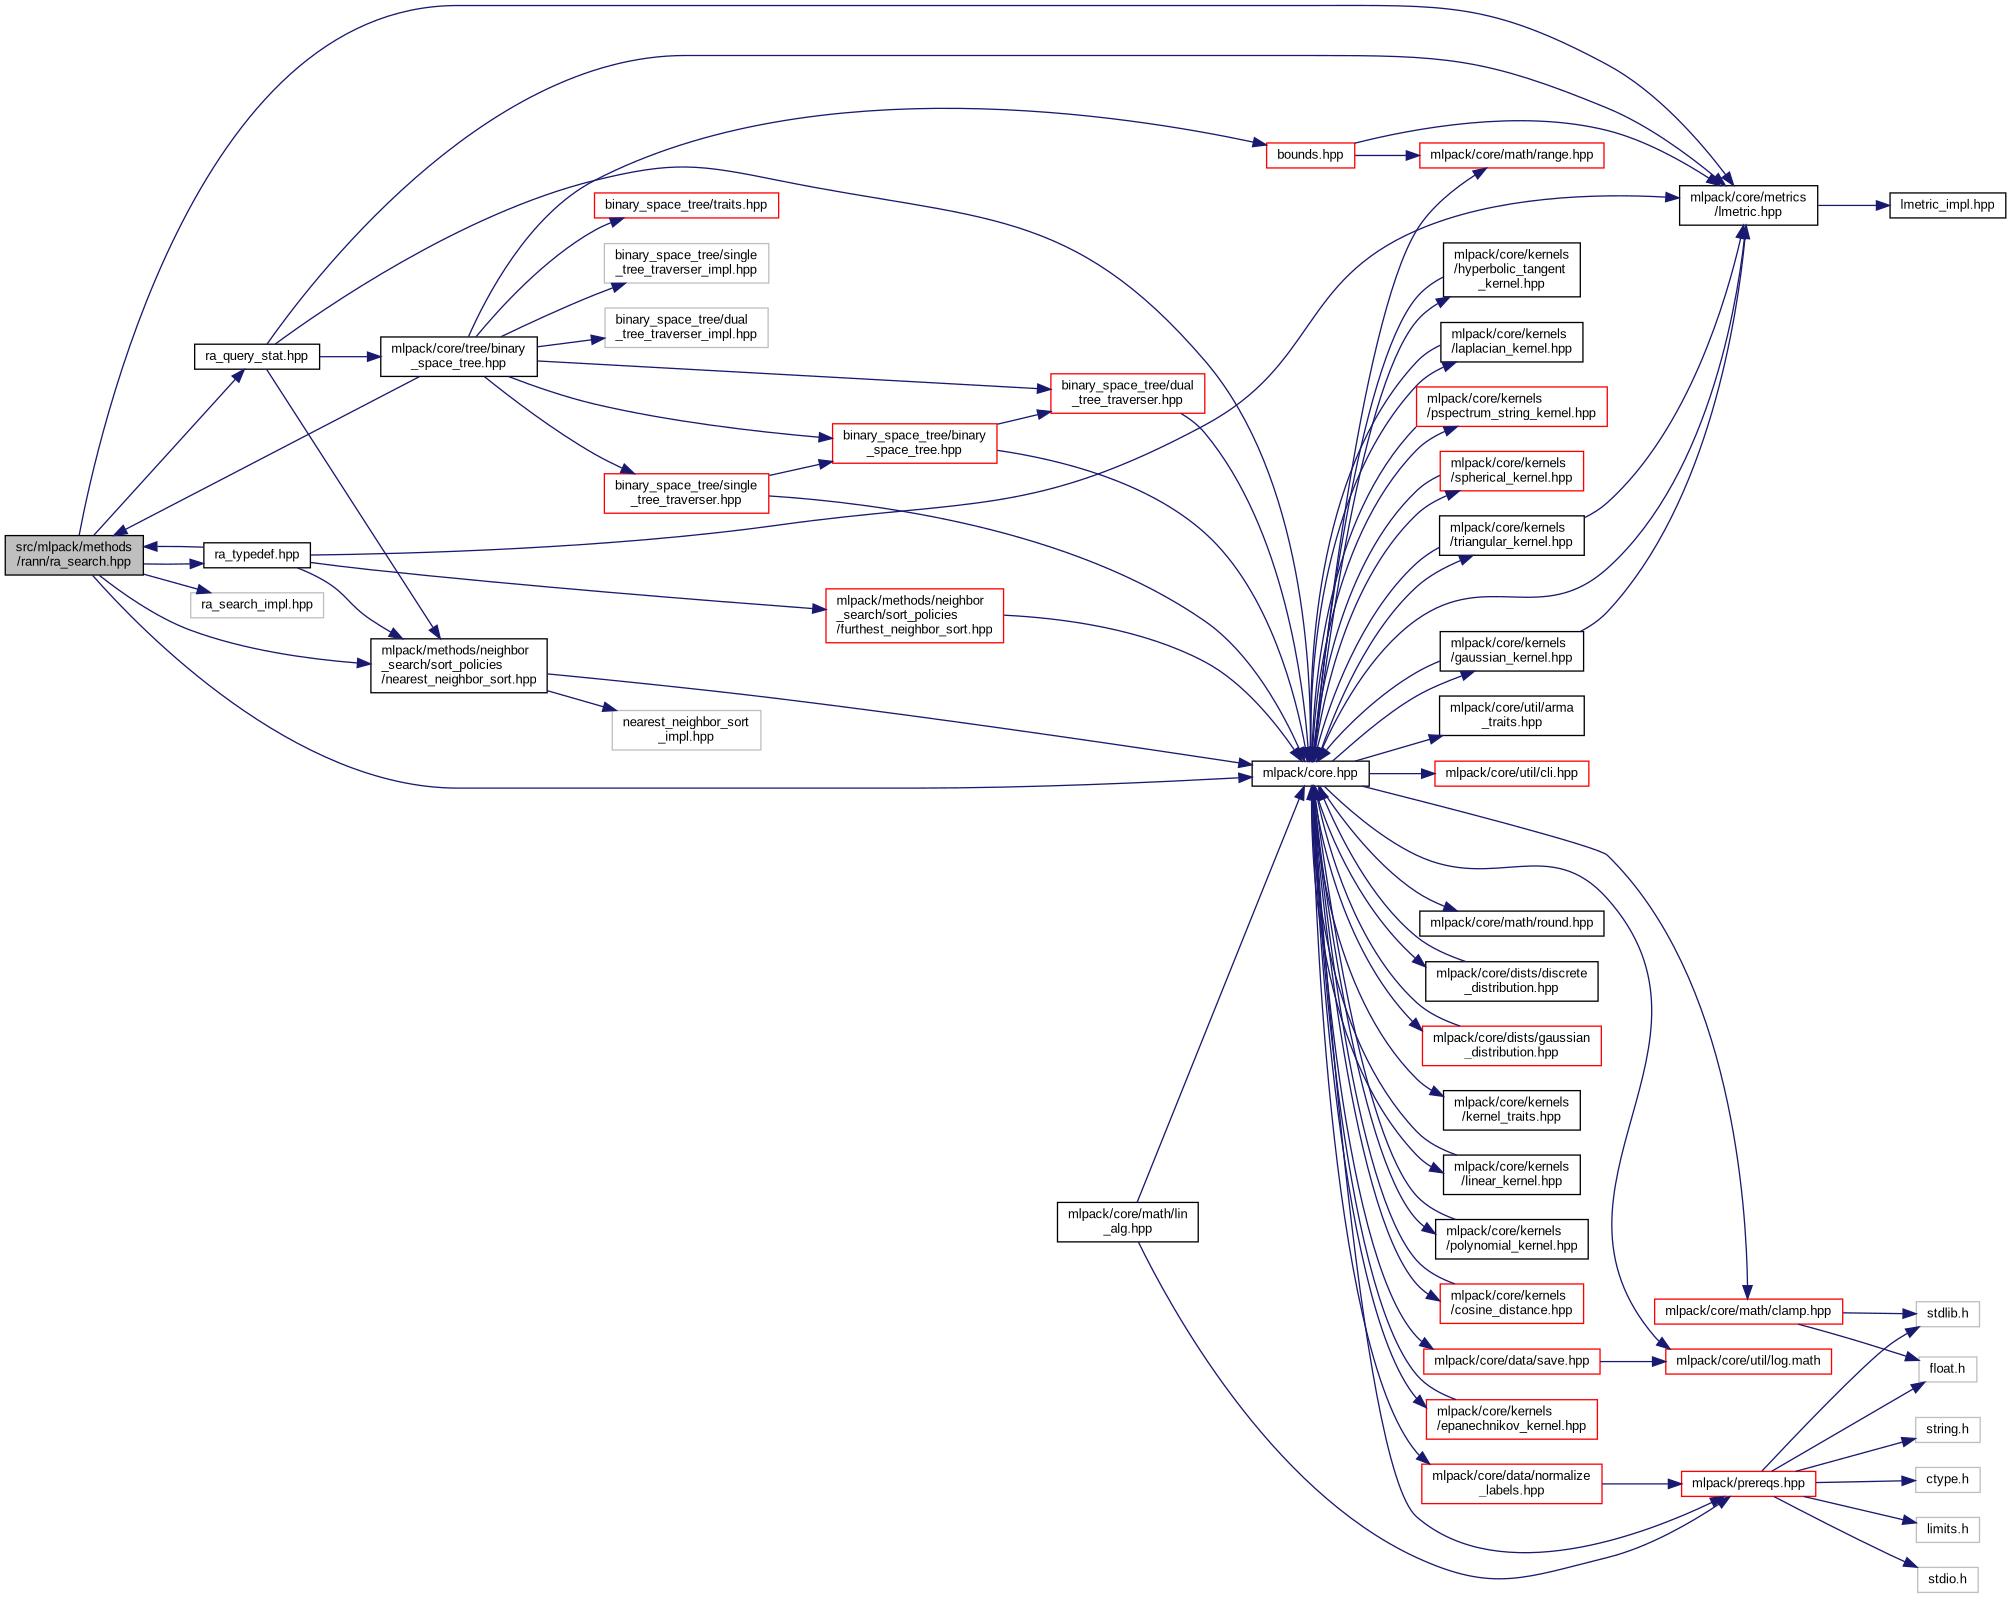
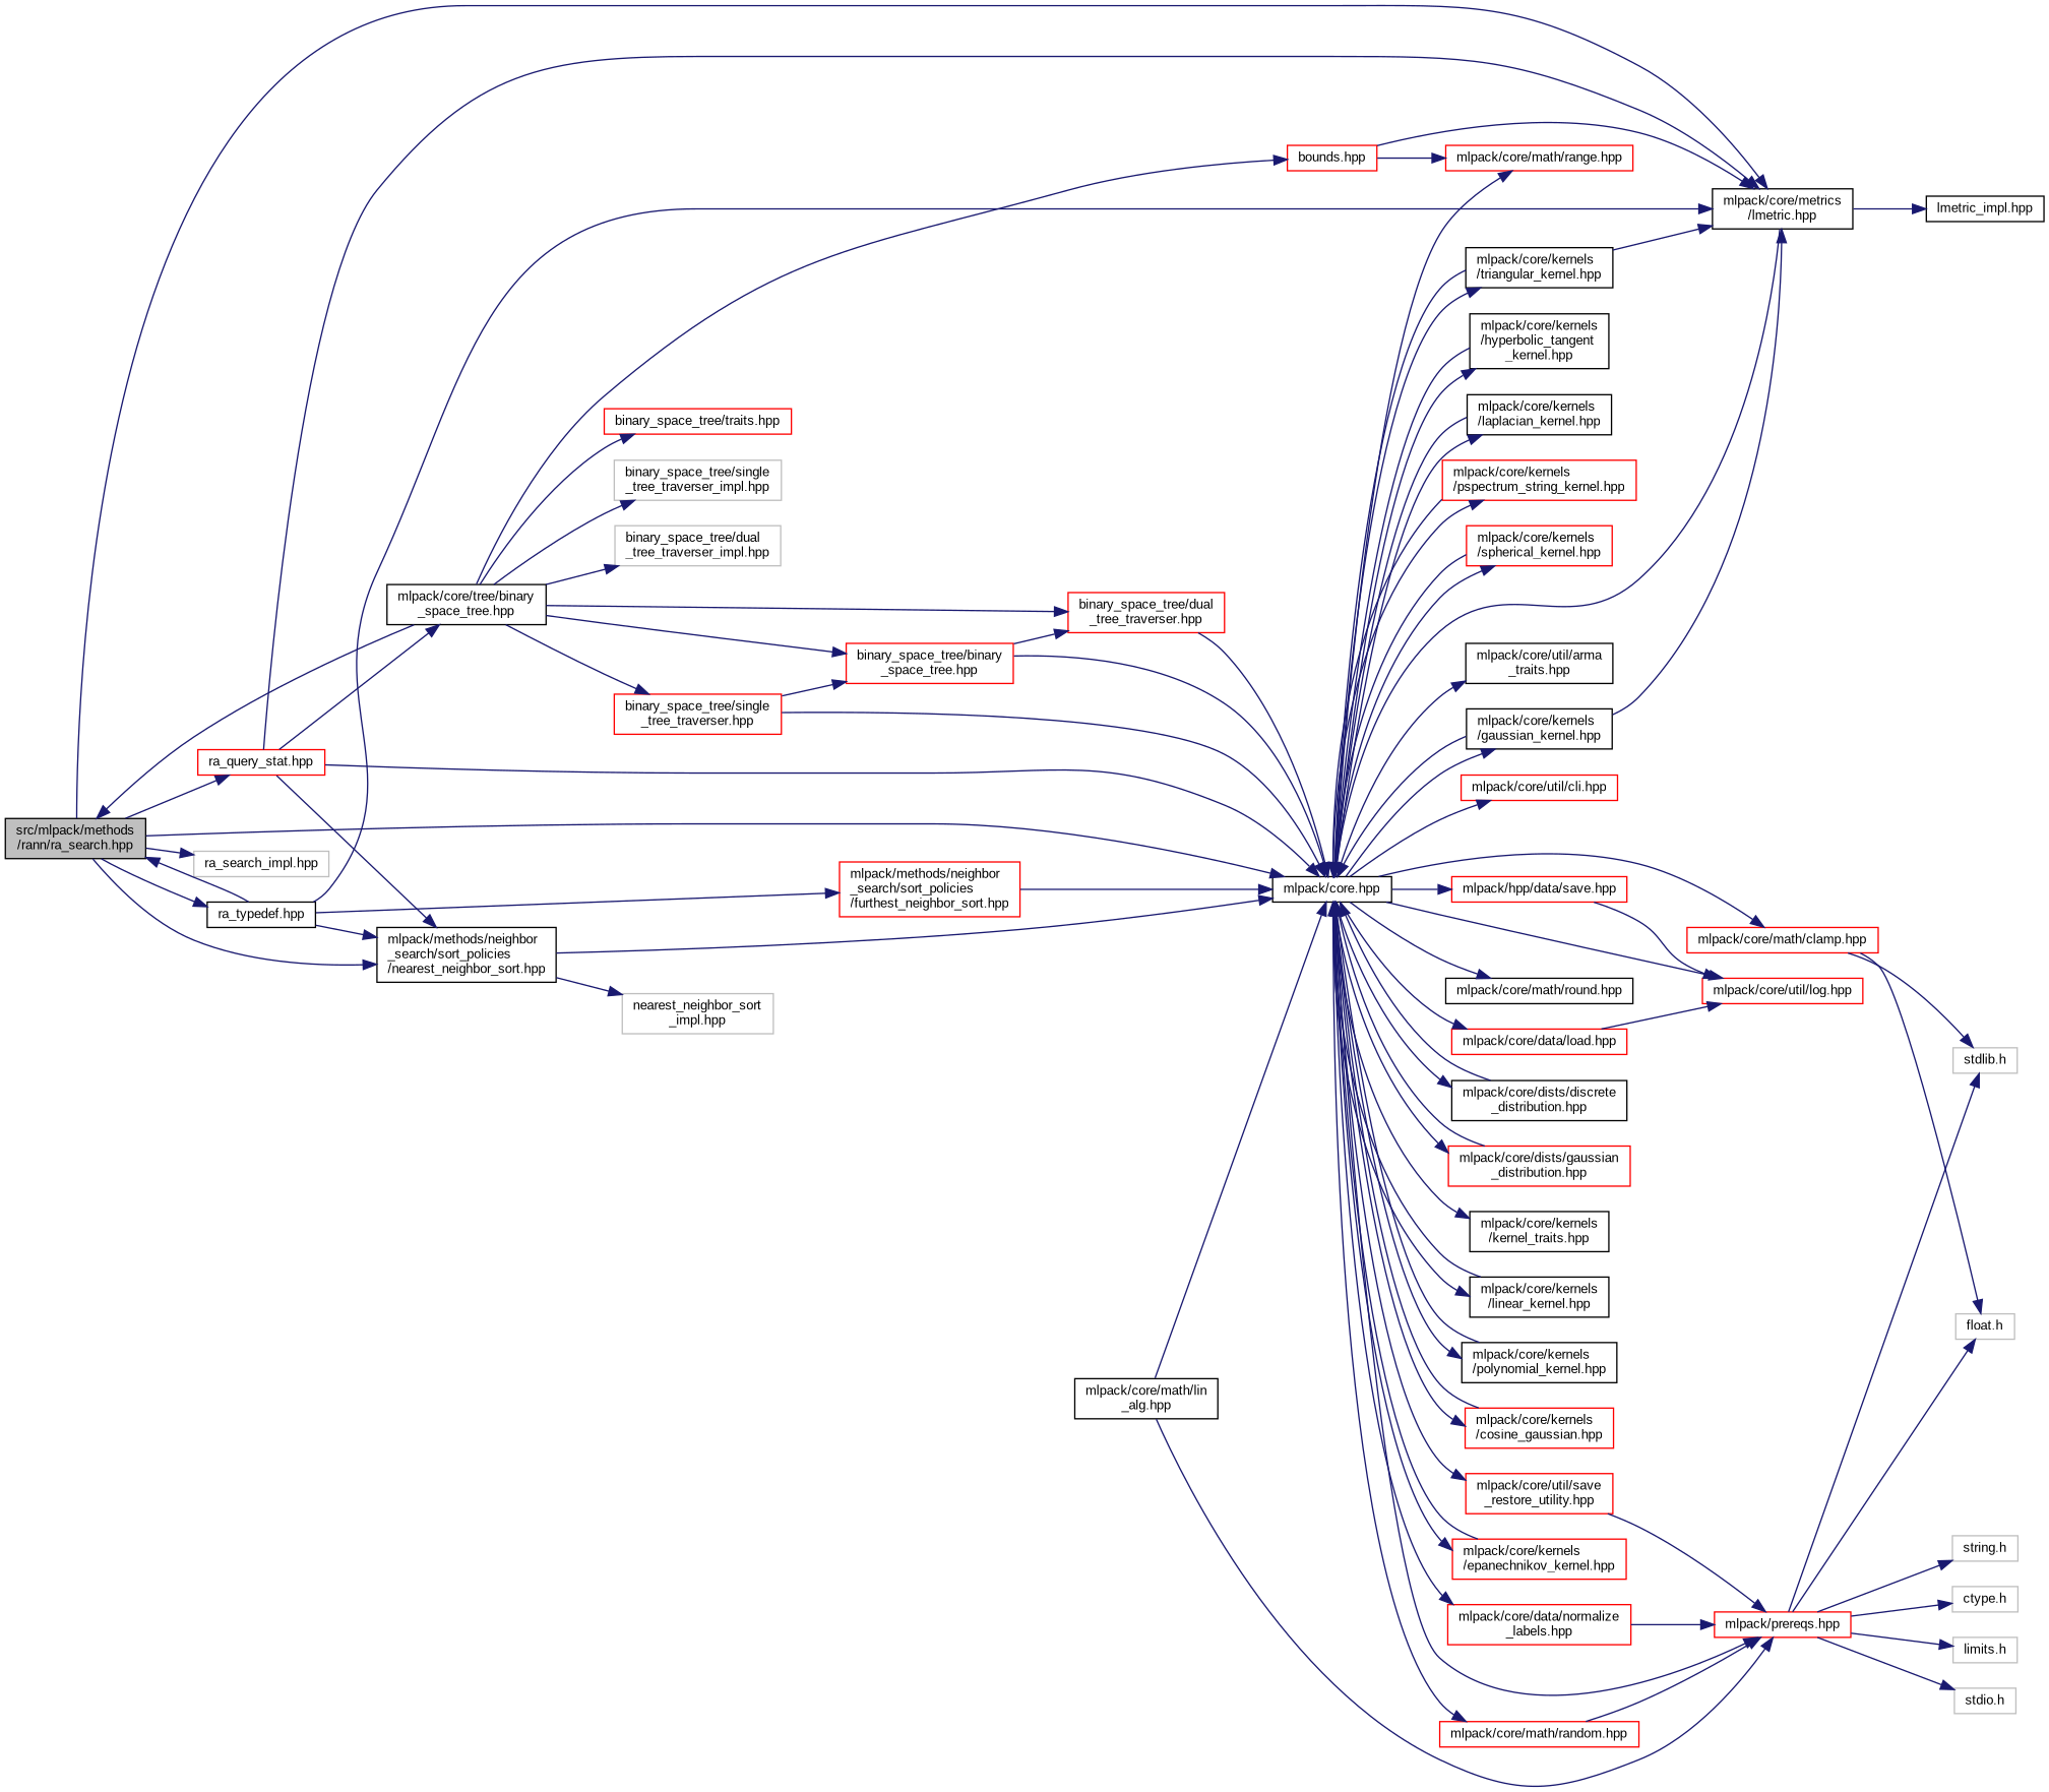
  digraph {
    fontname="Liberation Sans"
    rankdir=LR
    node [color=red fillcolor=white fontname="Liberation Sans" fontsize=10 shape=record style=filled]
    edge [color=midnightblue fontname="Liberation Sans" fontsize=10 labelfontname=Helvetica labelfontsize=10 style=solid]
    n1 [color=black fillcolor=grey75 fontcolor=black height=0.2 label="src/mlpack/methods\l/rann/ra_search.hpp" width=0.4]
    n2 [color=black height=0.2 label="mlpack/core.hpp" width=0.4]
    n3 [color=black height=0.2 label="mlpack/core/metrics\l/lmetric.hpp" width=0.4]
    n4 [color=black height=0.2 label="mlpack/methods/neighbor\l_search/sort_policies\l/nearest_neighbor_sort.hpp" width=0.4]
-   n5 [color=black height=0.2 label="ra_query_stat.hpp" width=0.4]
+   n5 [height=0.2 label="ra_query_stat.hpp" width=0.4]
    n6 [color=grey75 height=0.2 label="ra_search_impl.hpp" width=0.4]
    n7 [color=black height=0.2 label="ra_typedef.hpp" width=0.4]
    n8 [height=0.2 label="mlpack/prereqs.hpp" width=0.4]
    n9 [color=black height=0.2 label="mlpack/core/util/arma\l_traits.hpp" width=0.4]
-   n10 [height=0.2 label="mlpack/core/util/log.math" width=0.4]
+   n10 [height=0.2 label="mlpack/core/util/log.hpp" width=0.4]
    n11 [height=0.2 label="mlpack/core/util/cli.hpp" width=0.4]
-   n13 [height=0.2 label="mlpack/core/data/save.hpp" width=0.4]
+   n12 [height=0.2 label="mlpack/core/data/load.hpp" width=0.4]
+   n13 [height=0.2 label="mlpack/hpp/data/save.hpp" width=0.4]
    n14 [height=0.2 label="mlpack/core/data/normalize\l_labels.hpp" width=0.4]
    n15 [height=0.2 label="mlpack/core/math/clamp.hpp" width=0.4]
+   n16 [height=0.2 label="mlpack/core/math/random.hpp" width=0.4]
    n17 [height=0.2 label="mlpack/core/math/range.hpp" width=0.4]
    n18 [color=black height=0.2 label="mlpack/core/math/round.hpp" width=0.4]
+   n19 [height=0.2 label="mlpack/core/util/save\l_restore_utility.hpp" width=0.4]
    n20 [color=black height=0.2 label="mlpack/core/dists/discrete\l_distribution.hpp" width=0.4]
    n21 [height=0.2 label="mlpack/core/dists/gaussian\l_distribution.hpp" width=0.4]
    n22 [color=black height=0.2 label="mlpack/core/kernels\l/kernel_traits.hpp" width=0.4]
    n23 [color=black height=0.2 label="mlpack/core/kernels\l/linear_kernel.hpp" width=0.4]
    n24 [color=black height=0.2 label="mlpack/core/kernels\l/polynomial_kernel.hpp" width=0.4]
-   n25 [height=0.2 label="mlpack/core/kernels\l/cosine_distance.hpp" width=0.4]
+   n25 [height=0.2 label="mlpack/core/kernels\l/cosine_gaussian.hpp" width=0.4]
    n26 [color=black height=0.2 label="mlpack/core/kernels\l/gaussian_kernel.hpp" width=0.4]
    n27 [height=0.2 label="mlpack/core/kernels\l/epanechnikov_kernel.hpp" width=0.4]
    n28 [color=black height=0.2 label="mlpack/core/kernels\l/hyperbolic_tangent\l_kernel.hpp" width=0.4]
    n29 [color=black height=0.2 label="mlpack/core/kernels\l/laplacian_kernel.hpp" width=0.4]
    n30 [height=0.2 label="mlpack/core/kernels\l/pspectrum_string_kernel.hpp" width=0.4]
    n31 [height=0.2 label="mlpack/core/kernels\l/spherical_kernel.hpp" width=0.4]
    n32 [color=black height=0.2 label="mlpack/core/kernels\l/triangular_kernel.hpp" width=0.4]
    n33 [color=black height=0.2 label="lmetric_impl.hpp" width=0.4]
    n34 [color=black height=0.2 label="mlpack/core/tree/binary\l_space_tree.hpp" width=0.4]
    n35 [height=0.2 label="bounds.hpp" width=0.4]
    n36 [height=0.2 label="binary_space_tree/binary\l_space_tree.hpp" width=0.4]
    n37 [height=0.2 label="binary_space_tree/single\l_tree_traverser.hpp" width=0.4]
    n38 [color=grey75 height=0.2 label="binary_space_tree/single\l_tree_traverser_impl.hpp" width=0.4]
    n39 [height=0.2 label="binary_space_tree/dual\l_tree_traverser.hpp" width=0.4]
    n40 [color=grey75 height=0.2 label="binary_space_tree/dual\l_tree_traverser_impl.hpp" width=0.4]
    n41 [height=0.2 label="binary_space_tree/traits.hpp" width=0.4]
    n42 [color=grey75 height=0.2 label="nearest_neighbor_sort\l_impl.hpp" width=0.4]
    n43 [height=0.2 label="mlpack/methods/neighbor\l_search/sort_policies\l/furthest_neighbor_sort.hpp" width=0.4]
    n44 [color=grey75 height=0.2 label="stdlib.h" width=0.4]
    n45 [color=grey75 height=0.2 label="stdio.h" width=0.4]
    n46 [color=grey75 height=0.2 label="string.h" width=0.4]
    n47 [color=grey75 height=0.2 label="ctype.h" width=0.4]
    n48 [color=grey75 height=0.2 label="limits.h" width=0.4]
    n49 [color=grey75 height=0.2 label="float.h" width=0.4]
    n50 [color=black height=0.2 label="mlpack/core/math/lin\l_alg.hpp" width=0.4]
    n1 -> n2
    n1 -> n3
    n1 -> n4
    n1 -> n5
    n1 -> n6
    n1 -> n7
    n2 -> n8
    n2 -> n9
    n2 -> n10
    n2 -> n11
+   n2 -> n12
    n2 -> n13
    n2 -> n14
    n2 -> n15
+   n2 -> n16
    n2 -> n17
    n2 -> n18
+   n2 -> n19
    n2 -> n20
    n2 -> n21
    n2 -> n22
    n2 -> n23
    n2 -> n24
    n2 -> n25
    n2 -> n26
    n2 -> n27
    n2 -> n28
    n2 -> n29
    n2 -> n30
    n2 -> n31
    n2 -> n32
    n3 -> n2
    n3 -> n33
    n4 -> n2
    n4 -> n42
    n5 -> n2
    n5 -> n3
    n5 -> n4
    n5 -> n34
    n7 -> n1
    n7 -> n3
    n7 -> n4
    n7 -> n43
    n8 -> n44
    n8 -> n45
    n8 -> n46
    n8 -> n47
    n8 -> n48
    n8 -> n49
+   n12 -> n10
    n13 -> n10
    n14 -> n8
    n15 -> n44
    n15 -> n49
+   n16 -> n8
+   n19 -> n8
    n20 -> n2
    n21 -> n2
    n23 -> n2
    n24 -> n2
    n25 -> n2
    n26 -> n2
    n26 -> n3
    n27 -> n2
    n28 -> n2
    n29 -> n2
    n30 -> n2
    n31 -> n2
    n32 -> n2
    n32 -> n3
    n34 -> n1
    n34 -> n35
    n34 -> n36
    n34 -> n37
    n34 -> n38
    n34 -> n39
    n34 -> n40
    n34 -> n41
    n35 -> n3
    n35 -> n17
    n36 -> n2
    n36 -> n39
    n37 -> n2
    n37 -> n36
    n39 -> n2
    n43 -> n2
    n50 -> n2
    n50 -> n8
  }
